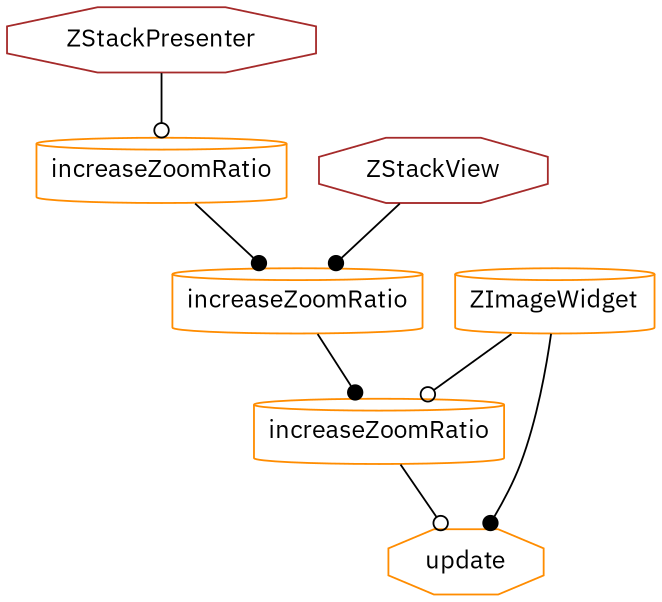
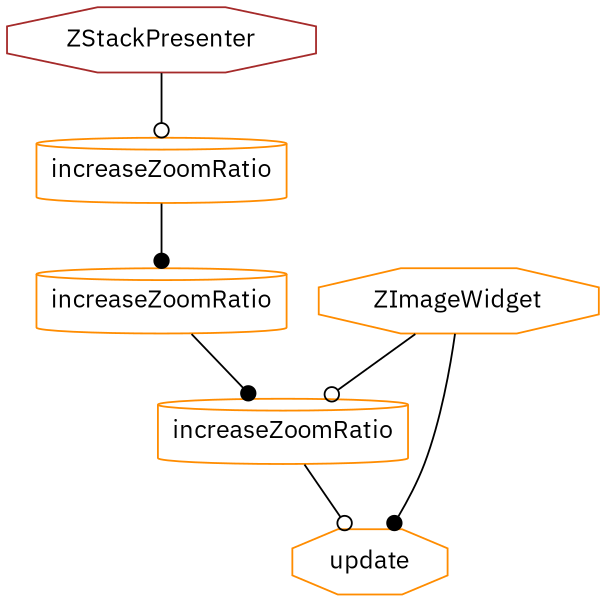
  digraph {
    fontname="IBM Plex Sans"
    node [color=darkorange fontname="IBM Plex Sans" shape=cylinder]
    edge [arrowhead=dot fontname="IBM Plex Sans"]
-   n1 [label=ZImageWidget]
+   n1 [label=ZImageWidget shape=octagon]
    n2 [label=increaseZoomRatio]
    n3 [label=update shape=octagon]
    n4 [color=brown label=ZStackPresenter shape=octagon]
    n5 [label=increaseZoomRatio]
    n6 [label=increaseZoomRatio]
-   n7 [color=brown label=ZStackView shape=octagon]
    n1 -> n2 [arrowhead=odot]
    n1 -> n3
    n2 -> n3 [arrowhead=odot]
    n4 -> n5 [arrowhead=odot]
    n5 -> n6
    n6 -> n2
-   n7 -> n6
  }
